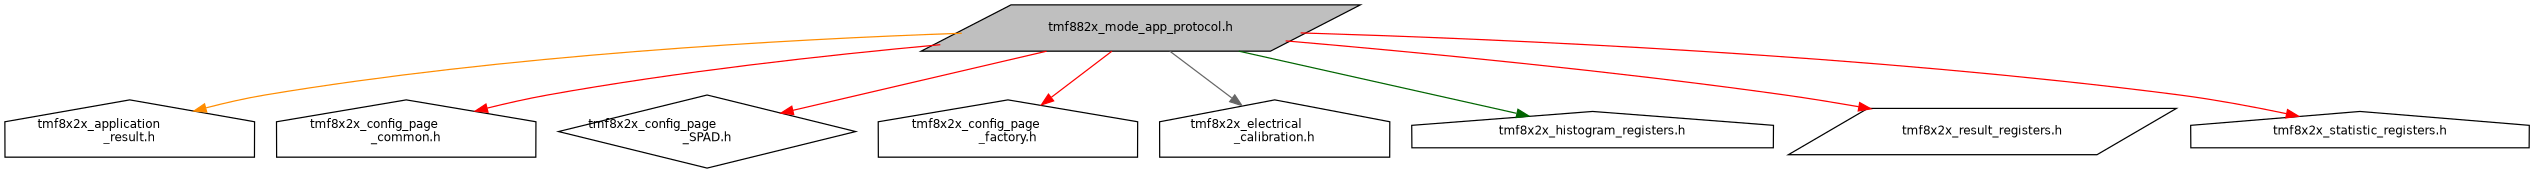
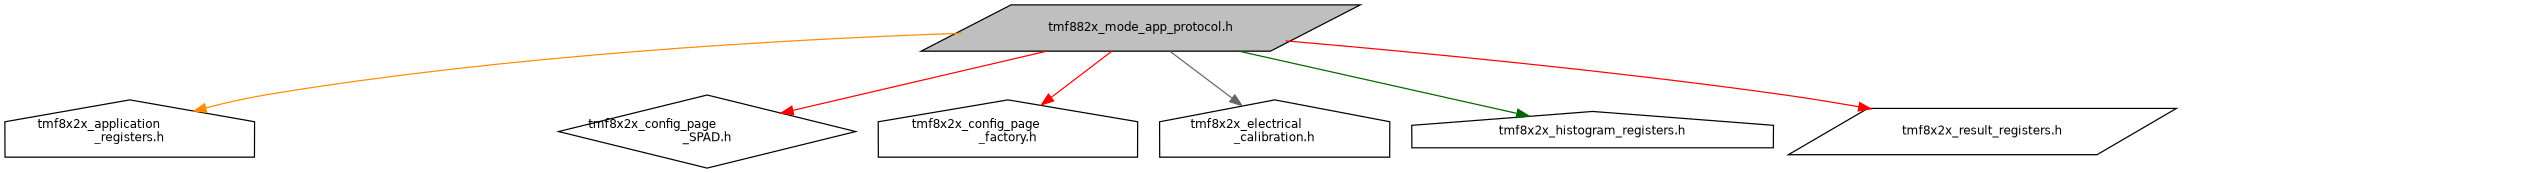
  digraph {
    node [color=black fillcolor=white fontname=Helvetica fontsize=10 shape=house style=filled]
    edge [color=red fontname=Helvetica fontsize=10 labelfontname=Helvetica labelfontsize=10 style=solid]
    n1 [fillcolor=grey75 fontcolor=black height=0.2 label="tmf882x_mode_app_protocol.h" shape=parallelogram width=0.4]
-   n2 [height=0.2 label="tmf8x2x_application\l_result.h" width=0.4]
-   n3 [height=0.2 label="tmf8x2x_config_page\l_common.h" width=0.4]
+   n2 [height=0.2 label="tmf8x2x_application\l_registers.h" width=0.4]
    n4 [height=0.2 label="tmf8x2x_config_page\l_SPAD.h" shape=diamond width=0.4]
    n5 [height=0.2 label="tmf8x2x_config_page\l_factory.h" width=0.4]
    n6 [height=0.2 label="tmf8x2x_electrical\l_calibration.h" width=0.4]
    n7 [height=0.2 label="tmf8x2x_histogram_registers.h" width=0.4]
    n8 [height=0.2 label="tmf8x2x_result_registers.h" shape=parallelogram width=0.4]
-   n9 [height=0.2 label="tmf8x2x_statistic_registers.h" width=0.4]
    n1 -> n2 [color=darkorange]
-   n1 -> n3
    n1 -> n4
    n1 -> n5
    n1 -> n6 [color=gray40]
    n1 -> n7 [color=darkgreen]
    n1 -> n8
-   n1 -> n9
  }
